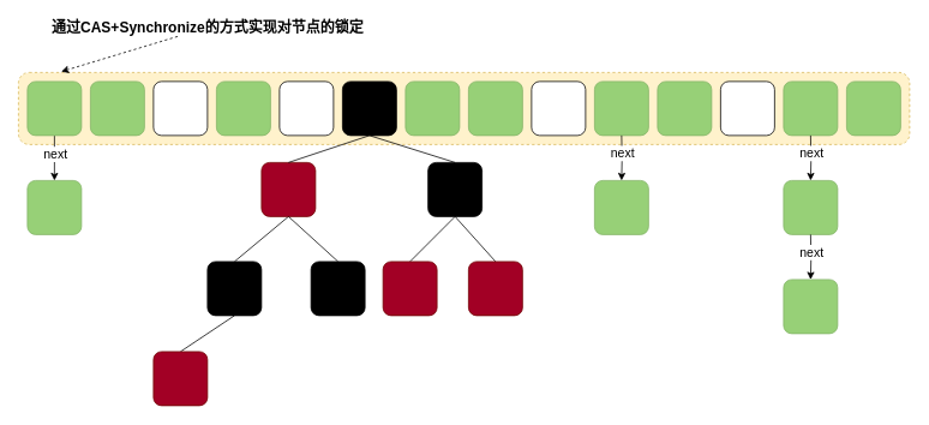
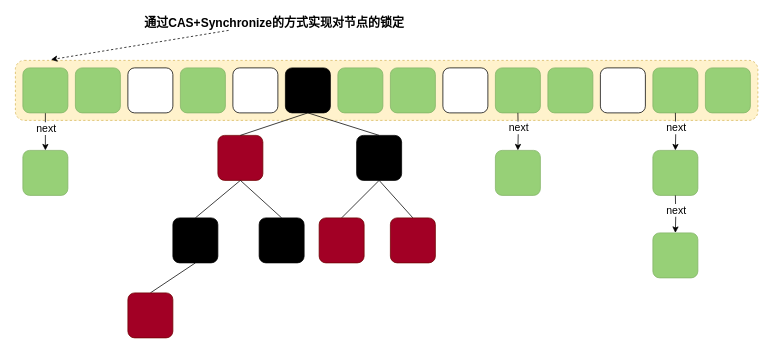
  <mxCell id="0" />
  <mxCell id="1" parent="0" />
  <mxCell id="2" value="" style="rounded=1;whiteSpace=wrap;html=1;dashed=1;fillColor=#fff2cc;strokeColor=#d6b656;" parent="1" vertex="1"><mxGeometry x="20" y="80" width="990" height="80" as="geometry" /></mxCell>
  <mxCell id="3" value="" style="edgeStyle=orthogonalEdgeStyle;rounded=0;orthogonalLoop=1;jettySize=auto;html=1;" parent="1" source="5" target="19" edge="1"><mxGeometry relative="1" as="geometry" /></mxCell>
  <mxCell id="4" value="next" style="edgeLabel;html=1;align=center;verticalAlign=middle;resizable=0;points=[];fontSize=14;" parent="3" vertex="1" connectable="0"><mxGeometry x="-0.25" y="2" relative="1" as="geometry"><mxPoint x="-2" y="1" as="offset" /></mxGeometry></mxCell>
  <mxCell id="5" value="" style="rounded=1;whiteSpace=wrap;html=1;fillColor=#97D077;strokeColor=#82b366;" parent="1" vertex="1"><mxGeometry x="30" y="90" width="60" height="60" as="geometry" /></mxCell>
  <mxCell id="6" value="" style="rounded=1;whiteSpace=wrap;html=1;strokeColor=#82b366;fillColor=#97D077;" parent="1" vertex="1"><mxGeometry x="100" y="90" width="60" height="60" as="geometry" /></mxCell>
  <mxCell id="7" value="" style="rounded=1;whiteSpace=wrap;html=1;" parent="1" vertex="1"><mxGeometry x="170" y="90" width="60" height="60" as="geometry" /></mxCell>
  <mxCell id="8" value="" style="rounded=1;whiteSpace=wrap;html=1;strokeColor=#82b366;fillColor=#97D077;" parent="1" vertex="1"><mxGeometry x="240" y="90" width="60" height="60" as="geometry" /></mxCell>
  <mxCell id="9" value="" style="rounded=1;whiteSpace=wrap;html=1;" parent="1" vertex="1"><mxGeometry x="310" y="90" width="60" height="60" as="geometry" /></mxCell>
  <mxCell id="10" value="" style="rounded=1;whiteSpace=wrap;html=1;strokeColor=#000000;fillColor=#000000;fontColor=#000000;" parent="1" vertex="1"><mxGeometry x="380" y="90" width="60" height="60" as="geometry" /></mxCell>
  <mxCell id="11" value="" style="rounded=1;whiteSpace=wrap;html=1;strokeColor=#82b366;fillColor=#97D077;" parent="1" vertex="1"><mxGeometry x="450" y="90" width="60" height="60" as="geometry" /></mxCell>
  <mxCell id="12" value="" style="rounded=1;whiteSpace=wrap;html=1;strokeColor=#82b366;fillColor=#97D077;" parent="1" vertex="1"><mxGeometry x="520" y="90" width="60" height="60" as="geometry" /></mxCell>
  <mxCell id="13" value="" style="rounded=1;whiteSpace=wrap;html=1;" parent="1" vertex="1"><mxGeometry x="590" y="90" width="60" height="60" as="geometry" /></mxCell>
  <mxCell id="14" value="" style="rounded=1;whiteSpace=wrap;html=1;strokeColor=#82b366;fillColor=#97D077;" parent="1" vertex="1"><mxGeometry x="660" y="90" width="60" height="60" as="geometry" /></mxCell>
  <mxCell id="15" value="" style="rounded=1;whiteSpace=wrap;html=1;strokeColor=#82b366;fillColor=#97D077;" parent="1" vertex="1"><mxGeometry x="730" y="90" width="60" height="60" as="geometry" /></mxCell>
  <mxCell id="16" value="" style="rounded=1;whiteSpace=wrap;html=1;" parent="1" vertex="1"><mxGeometry x="800" y="90" width="60" height="60" as="geometry" /></mxCell>
  <mxCell id="17" value="" style="rounded=1;whiteSpace=wrap;html=1;strokeColor=#82b366;fillColor=#97D077;" parent="1" vertex="1"><mxGeometry x="870" y="90" width="60" height="60" as="geometry" /></mxCell>
  <mxCell id="18" value="" style="rounded=1;whiteSpace=wrap;html=1;strokeColor=#82b366;fillColor=#97D077;" parent="1" vertex="1"><mxGeometry x="940" y="90" width="60" height="60" as="geometry" /></mxCell>
  <mxCell id="19" value="" style="rounded=1;whiteSpace=wrap;html=1;fillColor=#97D077;strokeColor=#82b366;" parent="1" vertex="1"><mxGeometry x="30" y="200" width="60" height="60" as="geometry" /></mxCell>
  <mxCell id="20" style="edgeStyle=none;rounded=0;orthogonalLoop=1;jettySize=auto;html=1;exitX=0.5;exitY=1;exitDx=0;exitDy=0;entryX=0.5;entryY=0;entryDx=0;entryDy=0;endArrow=none;endFill=0;" parent="1" source="21" target="34" edge="1"><mxGeometry relative="1" as="geometry"><mxPoint x="340" y="290" as="sourcePoint" /></mxGeometry></mxCell>
  <mxCell id="21" value="" style="rounded=1;whiteSpace=wrap;html=1;fillColor=#a20025;strokeColor=#6F0000;fontColor=#ffffff;" parent="1" vertex="1"><mxGeometry x="290" y="180" width="60" height="60" as="geometry" /></mxCell>
  <mxCell id="22" value="" style="edgeStyle=orthogonalEdgeStyle;rounded=0;orthogonalLoop=1;jettySize=auto;html=1;" parent="1" target="24" edge="1"><mxGeometry relative="1" as="geometry"><mxPoint x="690" y="150" as="sourcePoint" /></mxGeometry></mxCell>
  <mxCell id="23" value="next" style="edgeLabel;html=1;align=center;verticalAlign=middle;resizable=0;points=[];fontSize=14;" parent="22" vertex="1" connectable="0"><mxGeometry x="-0.25" y="2" relative="1" as="geometry"><mxPoint x="-2" y="1" as="offset" /></mxGeometry></mxCell>
  <mxCell id="24" value="" style="rounded=1;whiteSpace=wrap;html=1;fillColor=#97D077;strokeColor=#82b366;" parent="1" vertex="1"><mxGeometry x="660" y="200" width="60" height="60" as="geometry" /></mxCell>
  <mxCell id="25" value="" style="edgeStyle=orthogonalEdgeStyle;rounded=0;orthogonalLoop=1;jettySize=auto;html=1;" parent="1" target="27" edge="1"><mxGeometry relative="1" as="geometry"><mxPoint x="900" y="150" as="sourcePoint" /></mxGeometry></mxCell>
  <mxCell id="26" value="next" style="edgeLabel;html=1;align=center;verticalAlign=middle;resizable=0;points=[];fontSize=14;" parent="25" vertex="1" connectable="0"><mxGeometry x="-0.25" y="2" relative="1" as="geometry"><mxPoint x="-2" y="1" as="offset" /></mxGeometry></mxCell>
  <mxCell id="27" value="" style="rounded=1;whiteSpace=wrap;html=1;fillColor=#97D077;strokeColor=#82b366;" parent="1" vertex="1"><mxGeometry x="870" y="200" width="60" height="60" as="geometry" /></mxCell>
  <mxCell id="28" value="" style="edgeStyle=orthogonalEdgeStyle;rounded=0;orthogonalLoop=1;jettySize=auto;html=1;" parent="1" target="30" edge="1"><mxGeometry relative="1" as="geometry"><mxPoint x="900" y="260" as="sourcePoint" /></mxGeometry></mxCell>
  <mxCell id="29" value="next" style="edgeLabel;html=1;align=center;verticalAlign=middle;resizable=0;points=[];fontSize=14;" parent="28" vertex="1" connectable="0"><mxGeometry x="-0.25" y="2" relative="1" as="geometry"><mxPoint x="-2" y="1" as="offset" /></mxGeometry></mxCell>
  <mxCell id="30" value="" style="rounded=1;whiteSpace=wrap;html=1;fillColor=#97D077;strokeColor=#82b366;" parent="1" vertex="1"><mxGeometry x="870" y="310" width="60" height="60" as="geometry" /></mxCell>
  <mxCell id="31" value="" style="rounded=1;whiteSpace=wrap;html=1;fillColor=#000000;strokeColor=#000000;fontColor=#000000;" parent="1" vertex="1"><mxGeometry x="475" y="180" width="60" height="60" as="geometry" /></mxCell>
  <mxCell id="32" value="" style="rounded=0;orthogonalLoop=1;jettySize=auto;html=1;exitX=0.5;exitY=1;exitDx=0;exitDy=0;entryX=0.5;entryY=0;entryDx=0;entryDy=0;endArrow=none;endFill=0;" parent="1" source="10" target="21" edge="1"><mxGeometry relative="1" as="geometry"><mxPoint x="420" y="270" as="sourcePoint" /><mxPoint x="420" y="320" as="targetPoint" /></mxGeometry></mxCell>
  <mxCell id="33" value="" style="rounded=0;orthogonalLoop=1;jettySize=auto;html=1;entryX=0.5;entryY=0;entryDx=0;entryDy=0;endArrow=none;endFill=0;" parent="1" target="31" edge="1"><mxGeometry relative="1" as="geometry"><mxPoint x="410" y="150" as="sourcePoint" /><mxPoint x="350" y="210" as="targetPoint" /></mxGeometry></mxCell>
  <mxCell id="34" value="" style="rounded=1;whiteSpace=wrap;html=1;strokeColor=#000000;fillColor=#000000;fontColor=#000000;" parent="1" vertex="1"><mxGeometry x="230" y="290" width="60" height="60" as="geometry" /></mxCell>
  <mxCell id="35" style="edgeStyle=none;rounded=0;orthogonalLoop=1;jettySize=auto;html=1;exitX=0.5;exitY=0;exitDx=0;exitDy=0;entryX=0.5;entryY=1;entryDx=0;entryDy=0;endArrow=none;endFill=0;" parent="1" source="36" target="21" edge="1"><mxGeometry relative="1" as="geometry" /></mxCell>
  <mxCell id="36" value="" style="rounded=1;whiteSpace=wrap;html=1;strokeColor=#000000;fillColor=#000000;fontColor=#000000;" parent="1" vertex="1"><mxGeometry x="345" y="290" width="60" height="60" as="geometry" /></mxCell>
  <mxCell id="37" style="edgeStyle=none;rounded=0;orthogonalLoop=1;jettySize=auto;html=1;exitX=0.5;exitY=0;exitDx=0;exitDy=0;entryX=0.5;entryY=1;entryDx=0;entryDy=0;endArrow=none;endFill=0;" parent="1" source="38" target="31" edge="1"><mxGeometry relative="1" as="geometry" /></mxCell>
  <mxCell id="38" value="" style="rounded=1;whiteSpace=wrap;html=1;strokeColor=#6F0000;fillColor=#a20025;fontColor=#ffffff;" parent="1" vertex="1"><mxGeometry x="520" y="290" width="60" height="60" as="geometry" /></mxCell>
  <mxCell id="39" style="edgeStyle=none;rounded=0;orthogonalLoop=1;jettySize=auto;html=1;exitX=0.5;exitY=0;exitDx=0;exitDy=0;entryX=0.5;entryY=1;entryDx=0;entryDy=0;endArrow=none;endFill=0;" parent="1" source="40" target="31" edge="1"><mxGeometry relative="1" as="geometry" /></mxCell>
  <mxCell id="40" value="" style="rounded=1;whiteSpace=wrap;html=1;fillColor=#a20025;strokeColor=#6F0000;fontColor=#ffffff;" parent="1" vertex="1"><mxGeometry x="425" y="290" width="60" height="60" as="geometry" /></mxCell>
  <mxCell id="41" style="edgeStyle=none;rounded=0;orthogonalLoop=1;jettySize=auto;html=1;exitX=0.5;exitY=0;exitDx=0;exitDy=0;entryX=0.5;entryY=1;entryDx=0;entryDy=0;endArrow=none;endFill=0;" parent="1" source="42" target="34" edge="1"><mxGeometry relative="1" as="geometry" /></mxCell>
  <mxCell id="42" value="" style="rounded=1;whiteSpace=wrap;html=1;fillColor=#a20025;strokeColor=#6F0000;fontColor=#ffffff;" parent="1" vertex="1"><mxGeometry x="170" y="390" width="60" height="60" as="geometry" /></mxCell>
  <mxCell id="43" value="" style="rounded=0;orthogonalLoop=1;jettySize=auto;html=1;dashed=1;entryX=0.048;entryY=-0.012;entryDx=0;entryDy=0;entryPerimeter=0;" parent="1" source="44" target="2" edge="1"><mxGeometry relative="1" as="geometry"><mxPoint x="60" y="50" as="sourcePoint" /></mxGeometry></mxCell>
- <mxCell id="44" value="&lt;b&gt;通过CAS+Synchronize的方式实现对节点的锁定&lt;/b&gt;" style="text;html=1;align=center;verticalAlign=middle;resizable=0;points=[];autosize=1;strokeColor=none;fillColor=none;fontSize=16;" parent="1" vertex="1"><mxGeometry x="50" y="20" width="360" height="20" as="geometry" /></mxCell>
+ <mxCell id="44" value="&lt;b&gt;通过CAS+Synchronize的方式实现对节点的锁定&lt;/b&gt;" style="text;html=1;align=center;verticalAlign=middle;resizable=0;points=[];autosize=1;strokeColor=none;fillColor=none;fontSize=16;" parent="1" vertex="1"><mxGeometry x="185" y="20" width="360" height="20" as="geometry" /></mxCell>
